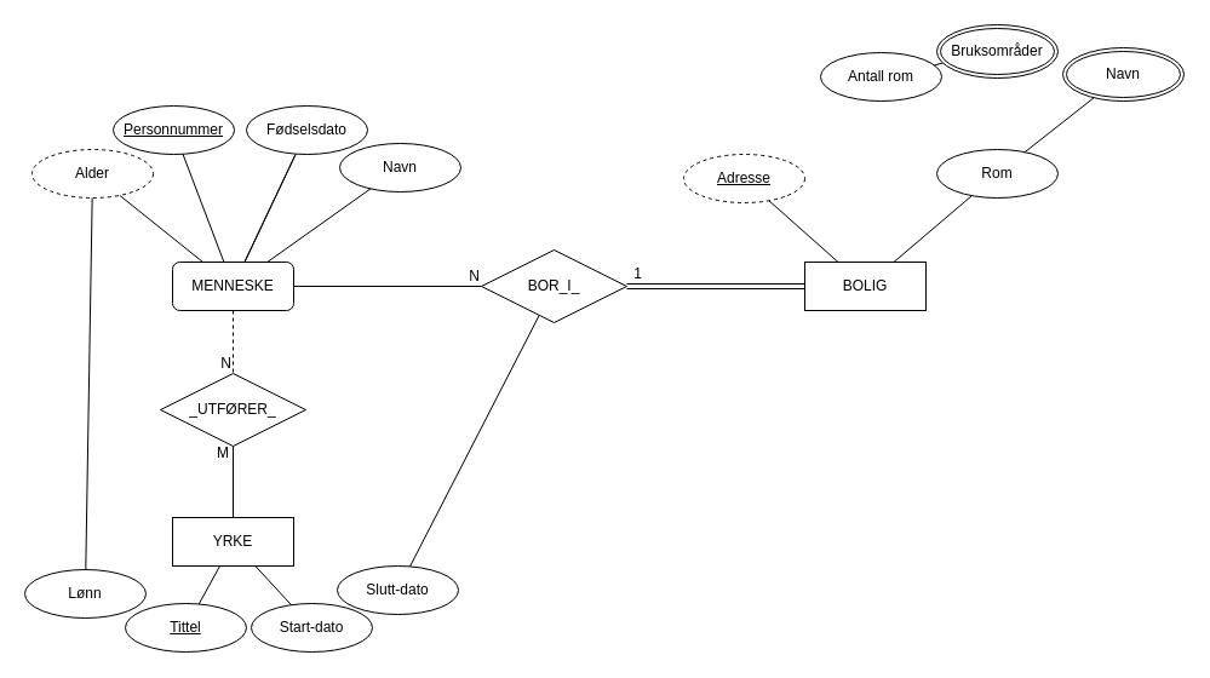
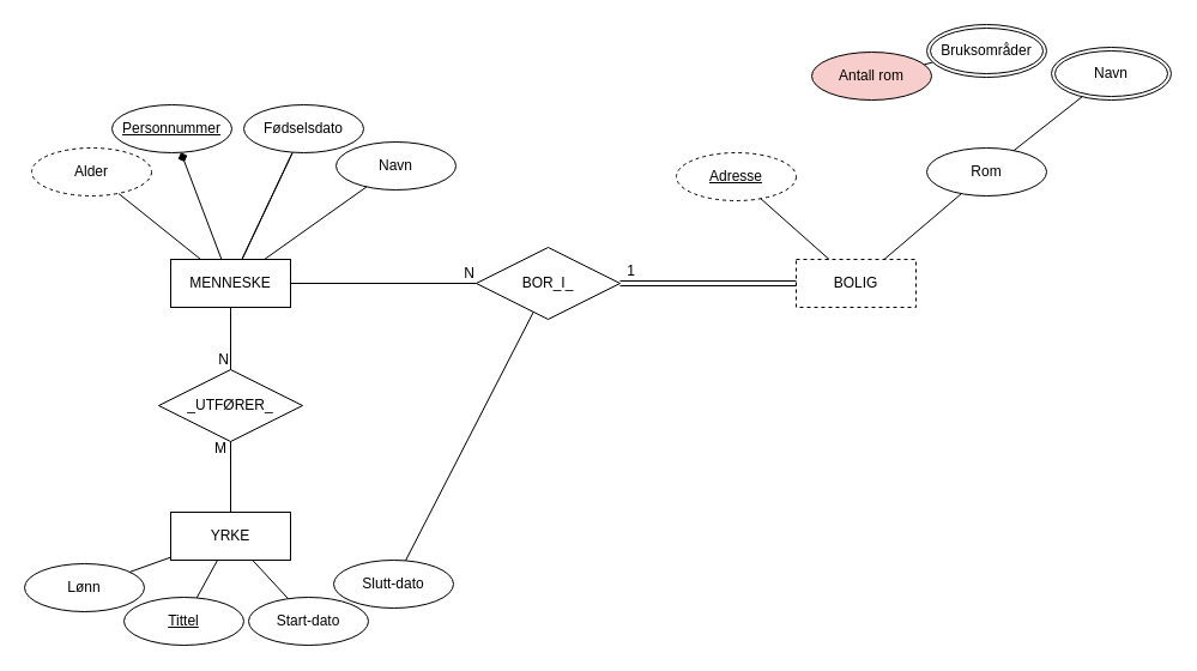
  <mxCell id="0" />
  <mxCell id="1" parent="0" />
- <mxCell id="2" value="MENNESKE" style="whiteSpace=wrap;html=1;align=center;rounded=1;" vertex="1" parent="1"><mxGeometry x="142" y="216" width="100" height="40" as="geometry" /></mxCell>
+ <mxCell id="2" value="MENNESKE" style="whiteSpace=wrap;html=1;align=center;" vertex="1" parent="1"><mxGeometry x="142" y="216" width="100" height="40" as="geometry" /></mxCell>
  <mxCell id="3" value="Navn" style="ellipse;whiteSpace=wrap;html=1;align=center;" vertex="1" parent="1"><mxGeometry x="280" y="118" width="100" height="40" as="geometry" /></mxCell>
  <mxCell id="4" value="Personnummer" style="ellipse;whiteSpace=wrap;html=1;align=center;fontStyle=4;" vertex="1" parent="1"><mxGeometry x="93" y="87" width="100" height="40" as="geometry" /></mxCell>
  <mxCell id="5" value="" style="endArrow=none;html=1;rounded=0;" edge="1" parent="1" source="2" target="10"><mxGeometry relative="1" as="geometry"><mxPoint x="459" y="226" as="sourcePoint" /><mxPoint x="619" y="226" as="targetPoint" /></mxGeometry></mxCell>
  <mxCell id="6" value="" style="endArrow=none;html=1;rounded=0;" edge="1" parent="1" source="2" target="3"><mxGeometry relative="1" as="geometry"><mxPoint x="245" y="226" as="sourcePoint" /><mxPoint x="353" y="164" as="targetPoint" /></mxGeometry></mxCell>
  <mxCell id="7" value="" style="endArrow=none;html=1;rounded=0;" edge="1" parent="1" source="2" target="23"><mxGeometry relative="1" as="geometry"><mxPoint x="222" y="226" as="sourcePoint" /><mxPoint x="200" y="60" as="targetPoint" /></mxGeometry></mxCell>
- <mxCell id="8" value="" style="endArrow=none;html=1;rounded=0;" edge="1" parent="1" source="2" target="4"><mxGeometry relative="1" as="geometry"><mxPoint x="204" y="226" as="sourcePoint" /><mxPoint x="180" y="154" as="targetPoint" /></mxGeometry></mxCell>
+ <mxCell id="8" value="" style="endArrow=diamond;html=1;rounded=0;" edge="1" parent="1" source="2" target="4"><mxGeometry relative="1" as="geometry"><mxPoint x="204" y="226" as="sourcePoint" /><mxPoint x="180" y="154" as="targetPoint" /></mxGeometry></mxCell>
  <mxCell id="9" value="" style="endArrow=none;html=1;rounded=0;" edge="1" parent="1" source="2" target="10"><mxGeometry relative="1" as="geometry"><mxPoint x="198" y="216" as="sourcePoint" /><mxPoint x="175" y="-40" as="targetPoint" /></mxGeometry></mxCell>
  <mxCell id="10" value="Fødselsdato" style="ellipse;whiteSpace=wrap;html=1;align=center;" vertex="1" parent="1"><mxGeometry x="203" y="87" width="100" height="40" as="geometry" /></mxCell>
- <mxCell id="11" value="BOLIG" style="whiteSpace=wrap;html=1;align=center;" vertex="1" parent="1"><mxGeometry x="664" y="216" width="100" height="40" as="geometry" /></mxCell>
+ <mxCell id="11" value="BOLIG" style="whiteSpace=wrap;html=1;align=center;dashed=1;" vertex="1" parent="1"><mxGeometry x="664" y="216" width="100" height="40" as="geometry" /></mxCell>
  <mxCell id="12" value="Adresse" style="ellipse;whiteSpace=wrap;html=1;align=center;fontStyle=4;dashed=1;" vertex="1" parent="1"><mxGeometry x="564" y="127" width="100" height="40" as="geometry" /></mxCell>
  <mxCell id="13" value="" style="endArrow=none;html=1;rounded=0;" edge="1" parent="1" source="12" target="11"><mxGeometry relative="1" as="geometry"><mxPoint x="266" y="235" as="sourcePoint" /><mxPoint x="348" y="168" as="targetPoint" /></mxGeometry></mxCell>
  <mxCell id="14" value="Rom" style="ellipse;whiteSpace=wrap;html=1;align=center;" vertex="1" parent="1"><mxGeometry x="773" y="123" width="100" height="40" as="geometry" /></mxCell>
- <mxCell id="15" value="Antall rom" style="ellipse;whiteSpace=wrap;html=1;align=center;" vertex="1" parent="1"><mxGeometry x="677" y="43" width="100" height="40" as="geometry" /></mxCell>
+ <mxCell id="15" value="Antall rom" style="ellipse;whiteSpace=wrap;html=1;align=center;fillColor=#f8cecc;" vertex="1" parent="1"><mxGeometry x="677" y="43" width="100" height="40" as="geometry" /></mxCell>
  <mxCell id="16" value="" style="endArrow=none;html=1;rounded=0;" edge="1" parent="1" source="14" target="11"><mxGeometry relative="1" as="geometry"><mxPoint x="701" y="169" as="sourcePoint" /><mxPoint x="664" y="241" as="targetPoint" /></mxGeometry></mxCell>
  <mxCell id="17" value="" style="endArrow=none;html=1;rounded=0;" edge="1" parent="1" source="18" target="14"><mxGeometry relative="1" as="geometry"><mxPoint x="851.28" y="77.849" as="sourcePoint" /><mxPoint x="800" y="135" as="targetPoint" /></mxGeometry></mxCell>
  <mxCell id="18" value="Navn" style="ellipse;shape=doubleEllipse;margin=3;whiteSpace=wrap;html=1;align=center;" vertex="1" parent="1"><mxGeometry x="877" y="39" width="100" height="44" as="geometry" /></mxCell>
  <mxCell id="19" value="" style="endArrow=none;html=1;rounded=0;" edge="1" parent="1" source="22" target="15"><mxGeometry relative="1" as="geometry"><mxPoint x="831.603" y="62.977" as="sourcePoint" /><mxPoint x="790" y="131" as="targetPoint" /></mxGeometry></mxCell>
  <mxCell id="20" value="_UTFØRER_" style="shape=rhombus;perimeter=rhombusPerimeter;whiteSpace=wrap;html=1;align=center;" vertex="1" parent="1"><mxGeometry x="132" y="308" width="120" height="60" as="geometry" /></mxCell>
  <mxCell id="21" value="YRKE" style="whiteSpace=wrap;html=1;align=center;" vertex="1" parent="1"><mxGeometry x="142" y="427" width="100" height="40" as="geometry" /></mxCell>
  <mxCell id="22" value="Bruksområder" style="ellipse;shape=doubleEllipse;margin=3;whiteSpace=wrap;html=1;align=center;" vertex="1" parent="1"><mxGeometry x="773" y="20" width="100" height="44" as="geometry" /></mxCell>
  <mxCell id="23" value="Alder" style="ellipse;whiteSpace=wrap;html=1;align=center;dashed=1;" vertex="1" parent="1"><mxGeometry x="26" y="123" width="100" height="40" as="geometry" /></mxCell>
  <mxCell id="24" value="BOR_I_" style="shape=rhombus;perimeter=rhombusPerimeter;whiteSpace=wrap;html=1;align=center;" vertex="1" parent="1"><mxGeometry x="397" y="206" width="120" height="60" as="geometry" /></mxCell>
  <mxCell id="25" value="" style="endArrow=none;html=1;rounded=0;" edge="1" parent="1" source="2" target="24"><mxGeometry relative="1" as="geometry"><mxPoint x="484" y="275" as="sourcePoint" /><mxPoint x="644" y="275" as="targetPoint" /></mxGeometry></mxCell>
  <mxCell id="26" value="N" style="resizable=0;html=1;whiteSpace=wrap;align=right;verticalAlign=bottom;" connectable="0" vertex="1" parent="25"><mxGeometry x="1" relative="1" as="geometry" /></mxCell>
  <mxCell id="27" value="" style="shape=link;html=1;rounded=0;" edge="1" parent="1" source="24" target="11"><mxGeometry relative="1" as="geometry"><mxPoint x="484" y="275" as="sourcePoint" /><mxPoint x="644" y="275" as="targetPoint" /></mxGeometry></mxCell>
  <mxCell id="28" value="1" style="resizable=0;html=1;whiteSpace=wrap;align=right;verticalAlign=bottom;" connectable="0" vertex="1" parent="27"><mxGeometry x="1" relative="1" as="geometry"><mxPoint x="-133" y="-2" as="offset" /></mxGeometry></mxCell>
  <mxCell id="29" value="Lønn" style="ellipse;whiteSpace=wrap;html=1;align=center;" vertex="1" parent="1"><mxGeometry x="20" y="470" width="100" height="40" as="geometry" /></mxCell>
  <mxCell id="30" value="Tittel" style="ellipse;whiteSpace=wrap;html=1;align=center;fontStyle=4;" vertex="1" parent="1"><mxGeometry x="103" y="498" width="100" height="40" as="geometry" /></mxCell>
  <mxCell id="31" value="" style="endArrow=none;html=1;rounded=0;" edge="1" parent="1" source="30" target="21"><mxGeometry relative="1" as="geometry"><mxPoint x="309.996" y="673" as="sourcePoint" /><mxPoint x="311.91" y="305" as="targetPoint" /></mxGeometry></mxCell>
- <mxCell id="32" value="" style="endArrow=none;html=1;rounded=0;" edge="1" parent="1" source="29" target="23"><mxGeometry relative="1" as="geometry"><mxPoint x="251" y="516" as="sourcePoint" /><mxPoint x="145" y="483" as="targetPoint" /></mxGeometry></mxCell>
+ <mxCell id="32" value="" style="endArrow=none;html=1;rounded=0;" edge="1" parent="1" source="29" target="21"><mxGeometry relative="1" as="geometry"><mxPoint x="251" y="516" as="sourcePoint" /><mxPoint x="145" y="483" as="targetPoint" /></mxGeometry></mxCell>
  <mxCell id="33" value="Start-dato" style="ellipse;whiteSpace=wrap;html=1;align=center;" vertex="1" parent="1"><mxGeometry x="207" y="498" width="100" height="40" as="geometry" /></mxCell>
  <mxCell id="34" value="" style="endArrow=none;html=1;rounded=0;" edge="1" parent="1" source="33" target="21"><mxGeometry relative="1" as="geometry"><mxPoint x="110" y="500" as="sourcePoint" /><mxPoint x="202" y="477" as="targetPoint" /></mxGeometry></mxCell>
  <mxCell id="35" value="Slutt-dato" style="ellipse;whiteSpace=wrap;html=1;align=center;" vertex="1" parent="1"><mxGeometry x="278" y="467" width="100" height="40" as="geometry" /></mxCell>
  <mxCell id="36" value="" style="endArrow=none;html=1;rounded=0;" edge="1" parent="1" source="35" target="24"><mxGeometry relative="1" as="geometry"><mxPoint x="250" y="509" as="sourcePoint" /><mxPoint x="220" y="477" as="targetPoint" /></mxGeometry></mxCell>
- <mxCell id="37" value="" style="endArrow=none;html=1;rounded=0;exitX=0.5;exitY=1;exitDx=0;exitDy=0;dashed=1;" edge="1" parent="1" source="2" target="20"><mxGeometry relative="1" as="geometry"><mxPoint x="484" y="325" as="sourcePoint" /><mxPoint x="644" y="325" as="targetPoint" /></mxGeometry></mxCell>
+ <mxCell id="37" value="" style="endArrow=none;html=1;rounded=0;exitX=0.5;exitY=1;exitDx=0;exitDy=0;" edge="1" parent="1" source="2" target="20"><mxGeometry relative="1" as="geometry"><mxPoint x="484" y="325" as="sourcePoint" /><mxPoint x="644" y="325" as="targetPoint" /></mxGeometry></mxCell>
  <mxCell id="38" value="N" style="resizable=0;html=1;whiteSpace=wrap;align=right;verticalAlign=bottom;" connectable="0" vertex="1" parent="37"><mxGeometry x="1" relative="1" as="geometry" /></mxCell>
  <mxCell id="39" value="" style="endArrow=none;html=1;rounded=0;" edge="1" parent="1" source="21" target="20"><mxGeometry relative="1" as="geometry"><mxPoint x="202" y="266" as="sourcePoint" /><mxPoint x="202" y="318" as="targetPoint" /></mxGeometry></mxCell>
  <mxCell id="40" value="M" style="resizable=0;html=1;whiteSpace=wrap;align=right;verticalAlign=bottom;" connectable="0" vertex="1" parent="39"><mxGeometry x="1" relative="1" as="geometry"><mxPoint x="-2" y="14" as="offset" /></mxGeometry></mxCell>
